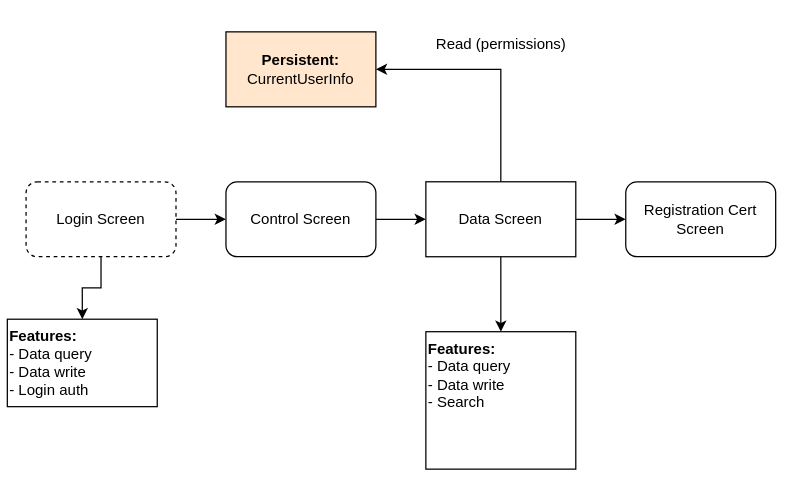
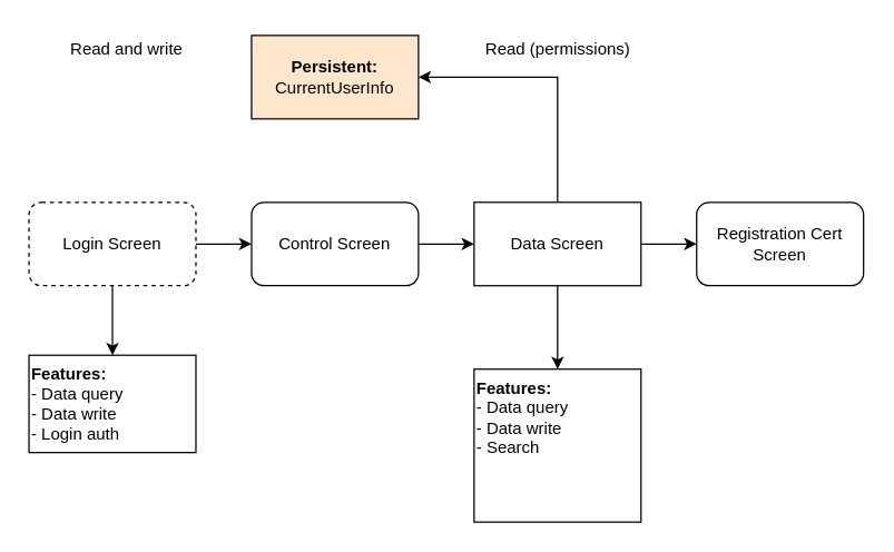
  <mxCell id="0" />
  <mxCell id="1" parent="0" />
  <mxCell id="2" style="edgeStyle=orthogonalEdgeStyle;rounded=0;orthogonalLoop=1;jettySize=auto;html=1;" edge="1" parent="1" source="4" target="6"><mxGeometry relative="1" as="geometry" /></mxCell>
  <mxCell id="3" style="edgeStyle=orthogonalEdgeStyle;rounded=0;orthogonalLoop=1;jettySize=auto;html=1;" edge="1" parent="1" source="4" target="16"><mxGeometry relative="1" as="geometry" /></mxCell>
  <mxCell id="4" value="Login Screen" style="rounded=1;whiteSpace=wrap;html=1;dashed=1;" vertex="1" parent="1"><mxGeometry x="20" y="145" width="120" height="60" as="geometry" /></mxCell>
  <mxCell id="5" style="edgeStyle=orthogonalEdgeStyle;rounded=0;orthogonalLoop=1;jettySize=auto;html=1;" edge="1" parent="1" source="6" target="10"><mxGeometry relative="1" as="geometry" /></mxCell>
  <mxCell id="6" value="Control Screen" style="rounded=1;whiteSpace=wrap;html=1;" vertex="1" parent="1"><mxGeometry x="180" y="145" width="120" height="60" as="geometry" /></mxCell>
  <mxCell id="7" style="edgeStyle=orthogonalEdgeStyle;rounded=0;orthogonalLoop=1;jettySize=auto;html=1;" edge="1" parent="1" source="10" target="11"><mxGeometry relative="1" as="geometry" /></mxCell>
  <mxCell id="8" style="edgeStyle=orthogonalEdgeStyle;rounded=0;orthogonalLoop=1;jettySize=auto;html=1;" edge="1" parent="1" source="10" target="12"><mxGeometry relative="1" as="geometry"><Array as="points"><mxPoint x="400" y="55" /></Array></mxGeometry></mxCell>
  <mxCell id="9" style="edgeStyle=orthogonalEdgeStyle;rounded=0;orthogonalLoop=1;jettySize=auto;html=1;" edge="1" parent="1" source="10" target="15"><mxGeometry relative="1" as="geometry" /></mxCell>
  <mxCell id="10" value="Data Screen" style="whiteSpace=wrap;html=1;rounded=0;" vertex="1" parent="1"><mxGeometry x="340" y="145" width="120" height="60" as="geometry" /></mxCell>
  <mxCell id="11" value="Registration Cert Screen" style="rounded=1;whiteSpace=wrap;html=1;" vertex="1" parent="1"><mxGeometry x="500" y="145" width="120" height="60" as="geometry" /></mxCell>
  <mxCell id="12" value="&lt;b&gt;Persistent:&lt;/b&gt;&lt;br&gt;CurrentUserInfo" style="rounded=0;whiteSpace=wrap;html=1;fillColor=#ffe6cc;" vertex="1" parent="1"><mxGeometry x="180" y="25" width="120" height="60" as="geometry" /></mxCell>
+ <mxCell id="13" value="Read and write" style="text;html=1;align=center;verticalAlign=middle;resizable=0;points=[];autosize=1;strokeColor=none;fillColor=none;" vertex="1" parent="1"><mxGeometry x="40" y="20" width="100" height="30" as="geometry" /></mxCell>
  <mxCell id="14" value="Read (permissions)" style="text;html=1;align=center;verticalAlign=middle;resizable=0;points=[];autosize=1;strokeColor=none;fillColor=none;" vertex="1" parent="1"><mxGeometry x="335" y="20" width="130" height="30" as="geometry" /></mxCell>
  <mxCell id="15" value="&lt;b&gt;Features:&lt;/b&gt;&lt;br&gt;- Data query&lt;br&gt;- Data write&lt;br&gt;- Search" style="rounded=0;whiteSpace=wrap;html=1;align=left;verticalAlign=top;" vertex="1" parent="1"><mxGeometry x="340" y="265" width="120" height="110" as="geometry" /></mxCell>
- <mxCell id="16" value="&lt;b&gt;Features:&lt;/b&gt;&lt;br&gt;- Data query&lt;br&gt;- Data write&lt;br&gt;- Login auth" style="rounded=0;whiteSpace=wrap;html=1;align=left;verticalAlign=top;" vertex="1" parent="1"><mxGeometry x="5" y="255" width="120" height="70" as="geometry" /></mxCell>
+ <mxCell id="16" value="&lt;b&gt;Features:&lt;/b&gt;&lt;br&gt;- Data query&lt;br&gt;- Data write&lt;br&gt;- Login auth" style="rounded=0;whiteSpace=wrap;html=1;align=left;verticalAlign=top;" vertex="1" parent="1"><mxGeometry x="20" y="255" width="120" height="70" as="geometry" /></mxCell>
